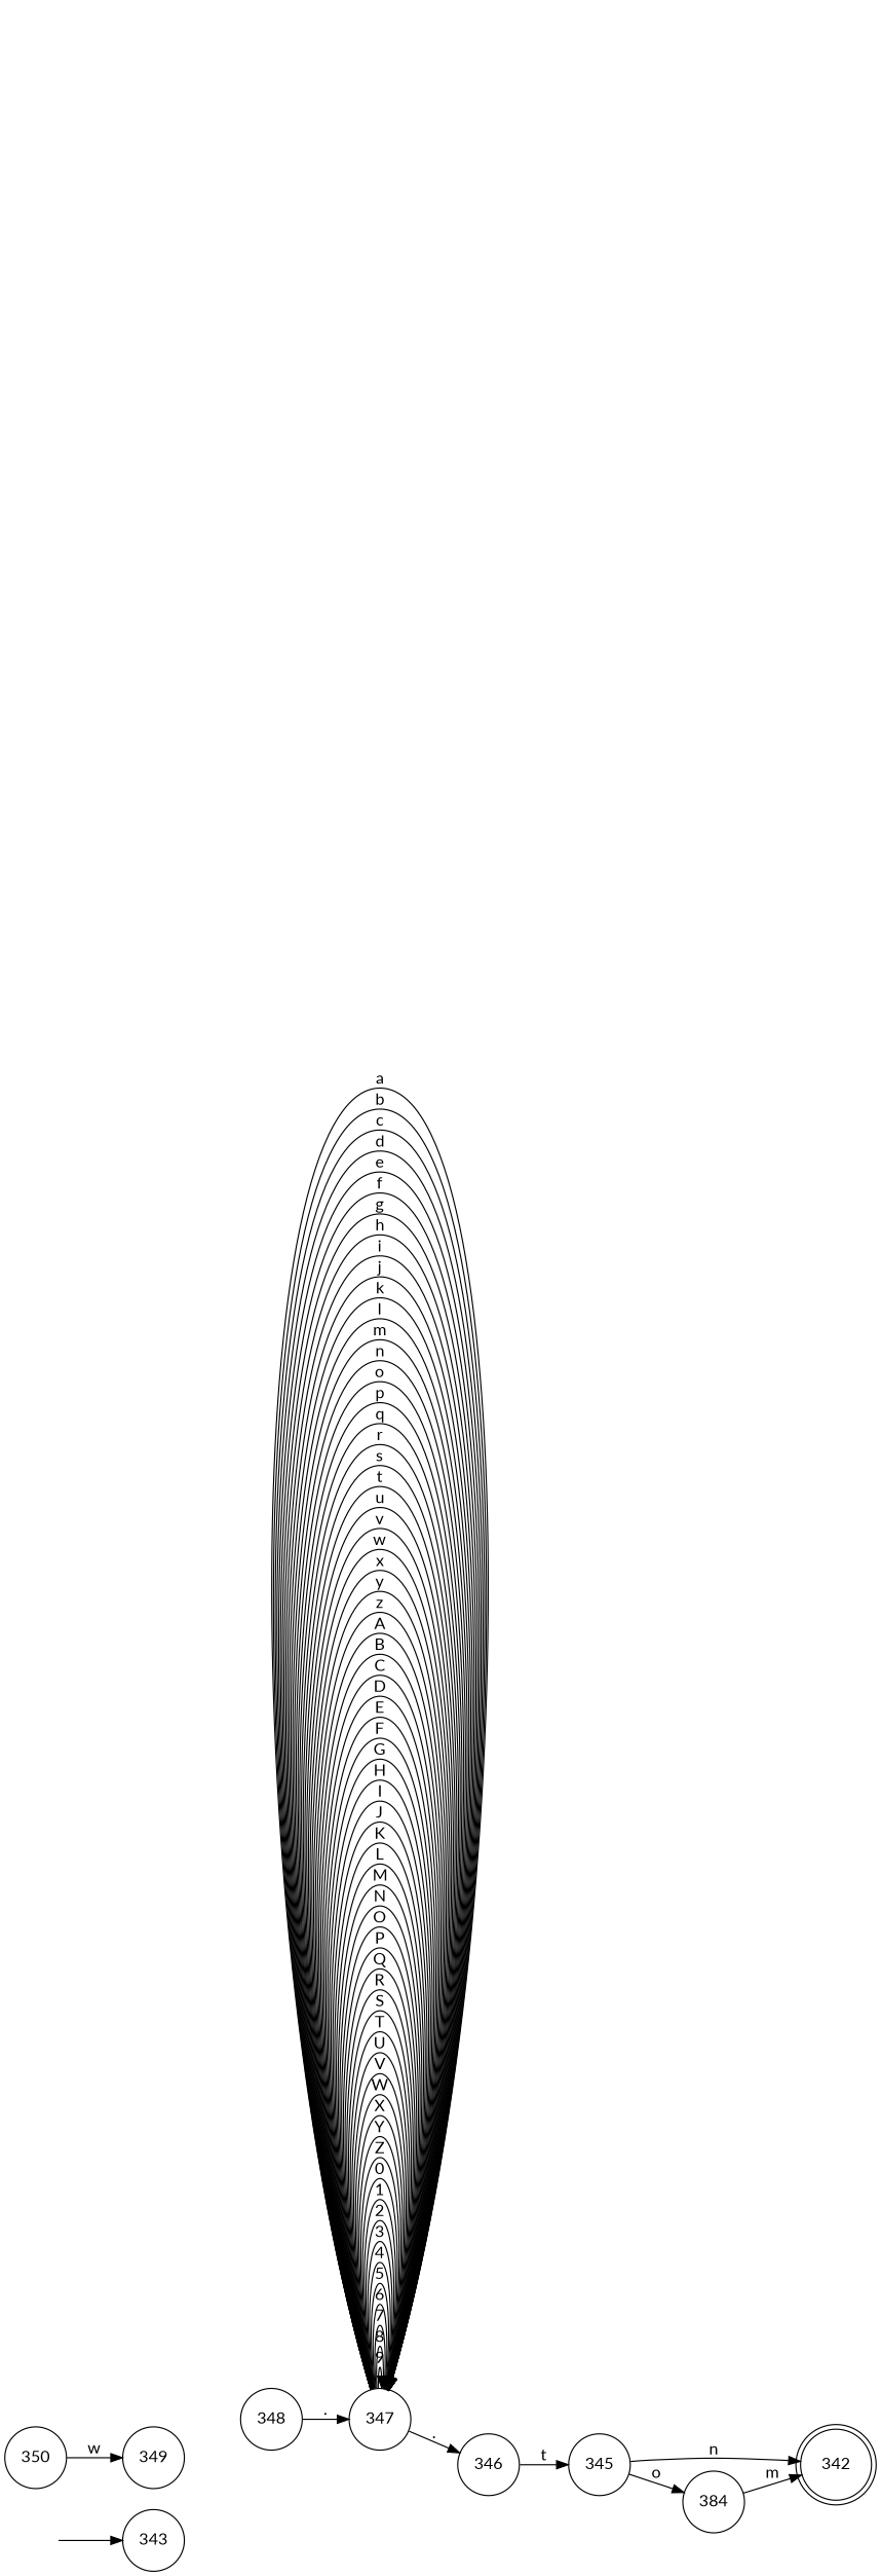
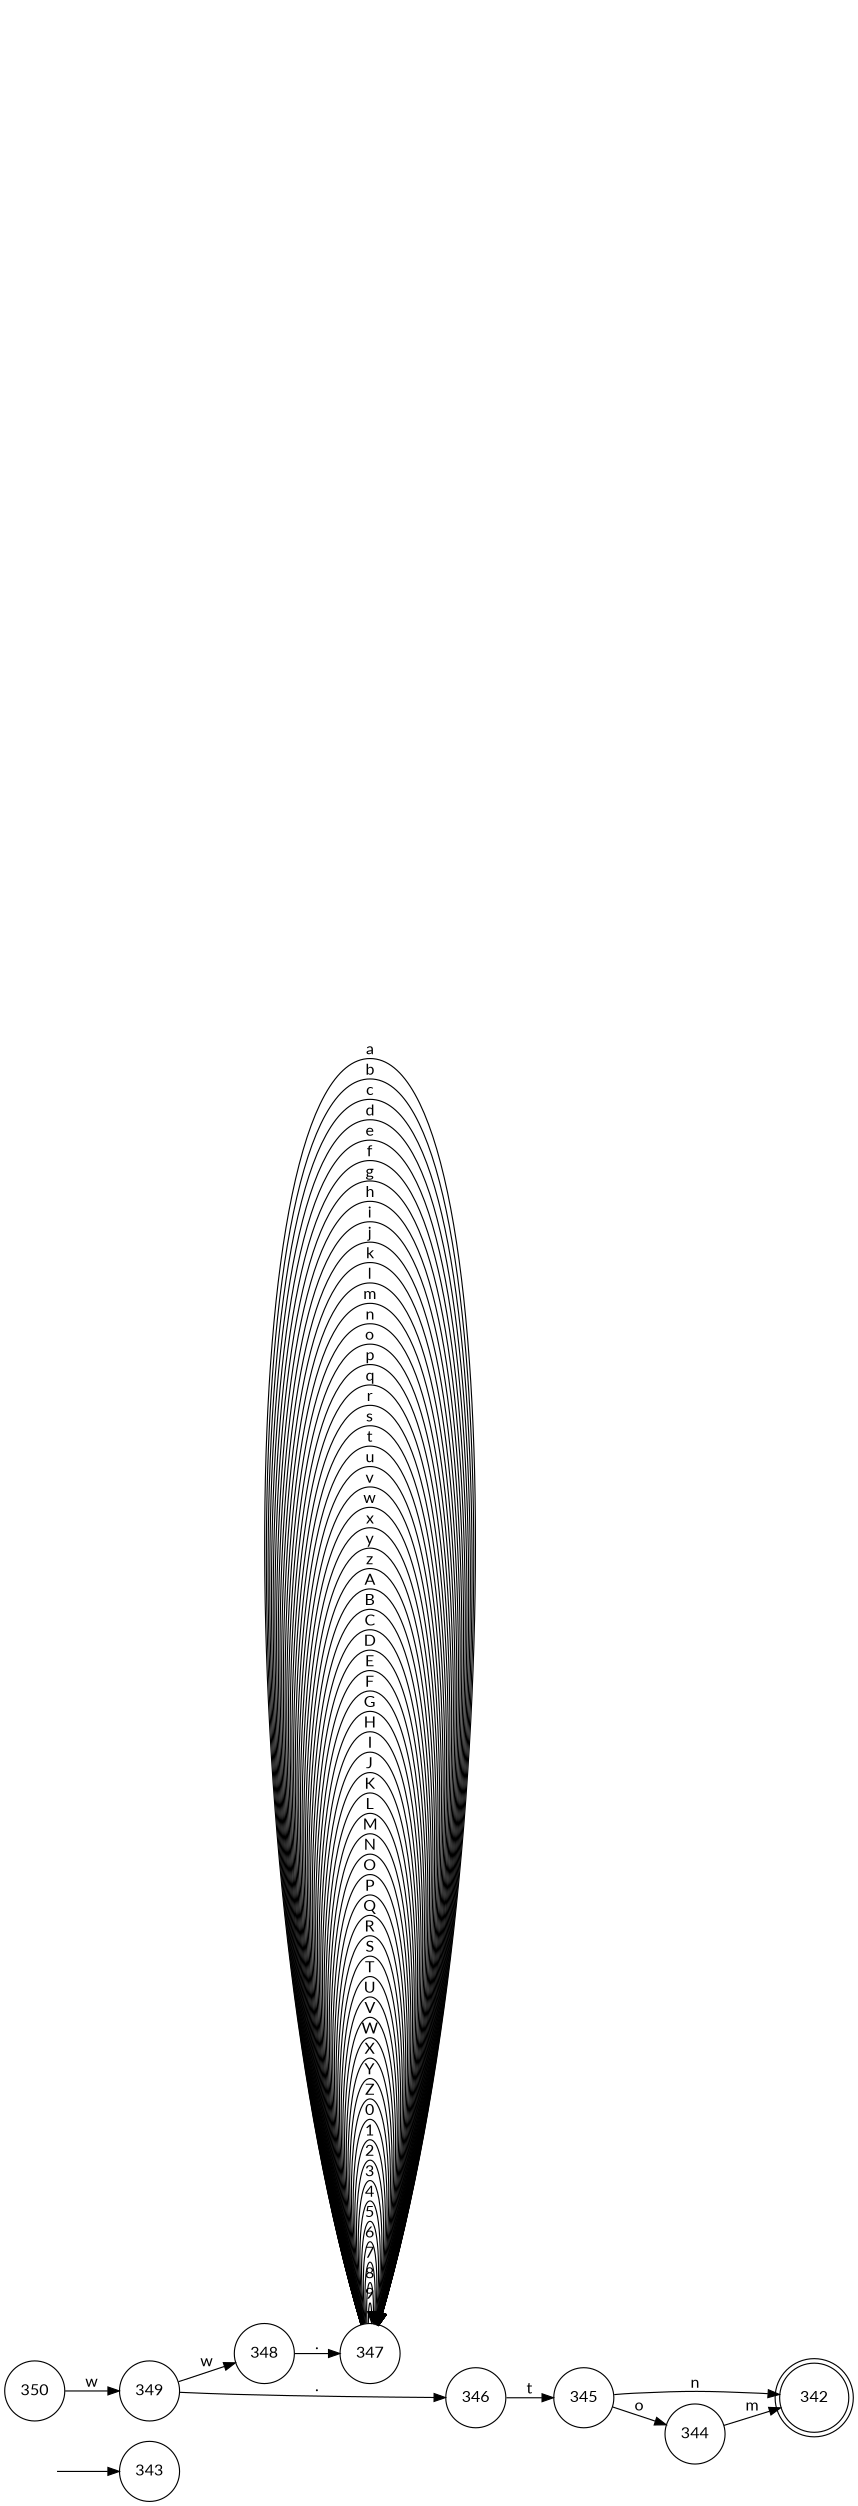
  digraph {
    fontname=Lato
    rankdir=LR
    node [fontname=Lato shape=circle]
    edge [fontname=Lato]
    -1 [style=invis]
    343
    342 [shape=doublecircle]
    350
    349
    348
    347
    346
-   344 [label=384]
+   344
    345
    -1 -> 343
    350 -> 349 [label=w]
+   349 -> 348 [label=w]
    348 -> 347 [label="."]
    347 -> 347 [label=9]
    347 -> 347 [label=8]
    347 -> 347 [label=7]
    347 -> 347 [label=6]
    347 -> 347 [label=5]
    347 -> 347 [label=4]
    347 -> 347 [label=3]
    347 -> 347 [label=2]
    347 -> 347 [label=1]
    347 -> 347 [label=0]
    347 -> 347 [label=Z]
    347 -> 347 [label=Y]
    347 -> 347 [label=X]
    347 -> 347 [label=W]
    347 -> 347 [label=V]
    347 -> 347 [label=U]
    347 -> 347 [label=T]
    347 -> 347 [label=S]
    347 -> 347 [label=R]
    347 -> 347 [label=Q]
    347 -> 347 [label=P]
    347 -> 347 [label=O]
    347 -> 347 [label=N]
    347 -> 347 [label=M]
    347 -> 347 [label=L]
    347 -> 347 [label=K]
    347 -> 347 [label=J]
    347 -> 347 [label=I]
    347 -> 347 [label=H]
    347 -> 347 [label=G]
    347 -> 347 [label=F]
    347 -> 347 [label=E]
    347 -> 347 [label=D]
    347 -> 347 [label=C]
    347 -> 347 [label=B]
    347 -> 347 [label=A]
    347 -> 347 [label=z]
    347 -> 347 [label=y]
    347 -> 347 [label=x]
    347 -> 347 [label=w]
    347 -> 347 [label=v]
    347 -> 347 [label=u]
    347 -> 347 [label=t]
    347 -> 347 [label=s]
    347 -> 347 [label=r]
    347 -> 347 [label=q]
    347 -> 347 [label=p]
    347 -> 347 [label=o]
    347 -> 347 [label=n]
    347 -> 347 [label=m]
    347 -> 347 [label=l]
    347 -> 347 [label=k]
    347 -> 347 [label=j]
    347 -> 347 [label=i]
    347 -> 347 [label=h]
    347 -> 347 [label=g]
    347 -> 347 [label=f]
    347 -> 347 [label=e]
    347 -> 347 [label=d]
    347 -> 347 [label=c]
    347 -> 347 [label=b]
    347 -> 347 [label=a]
-   347 -> 346 [label="."]
+   349 -> 346 [label="."]
    346 -> 345 [label=t]
    344 -> 342 [label=m]
    345 -> 342 [label=n]
    345 -> 344 [label=o]
  }
